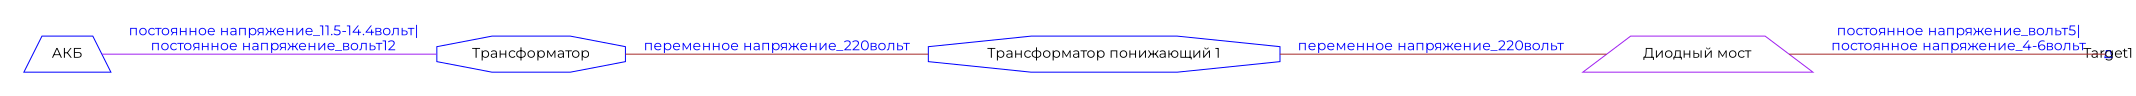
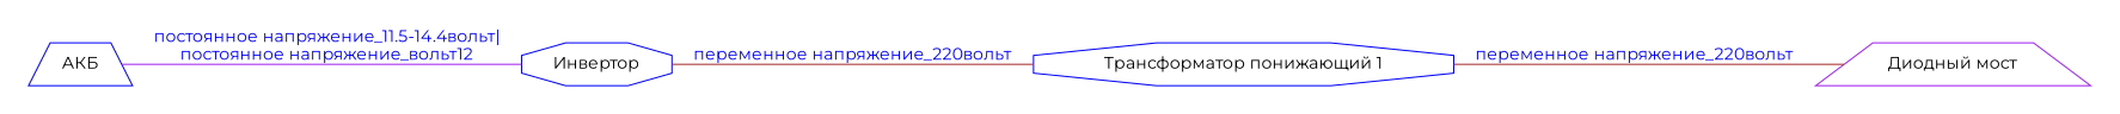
  digraph {
    fontname=Montserrat
    rankdir=LR
    splines=ortho
    node [color=blue fontname=Montserrat shape=trapezium]
    edge [color=brown dir=none fontcolor=blue fontname=Montserrat fontsize=14 label2node=true labelOverlay="78%" labelangle=10 labeldistance=1 minlen=1]
    "Диодный мост" [color=purple]
-   Target1 [fixedsize=true height=0.1 width=0.1]
    "Трансформатор понижающий 1" [shape=octagon]
-   "Инвертор" [shape=octagon label="Трансформатор"]
+   "Инвертор" [shape=octagon]
    "АКБ"
-   "Диодный мост" -> Target1 [label="постоянное напряжение_вольт5|\nпостоянное напряжение_4-6вольт"]
    "Трансформатор понижающий 1" -> "Диодный мост" [label="переменное напряжение_220вольт"]
    "Инвертор" -> "Трансформатор понижающий 1" [label="переменное напряжение_220вольт"]
    "АКБ" -> "Инвертор" [color=purple label="постоянное напряжение_11.5-14.4вольт|\nпостоянное напряжение_вольт12"]
  }
